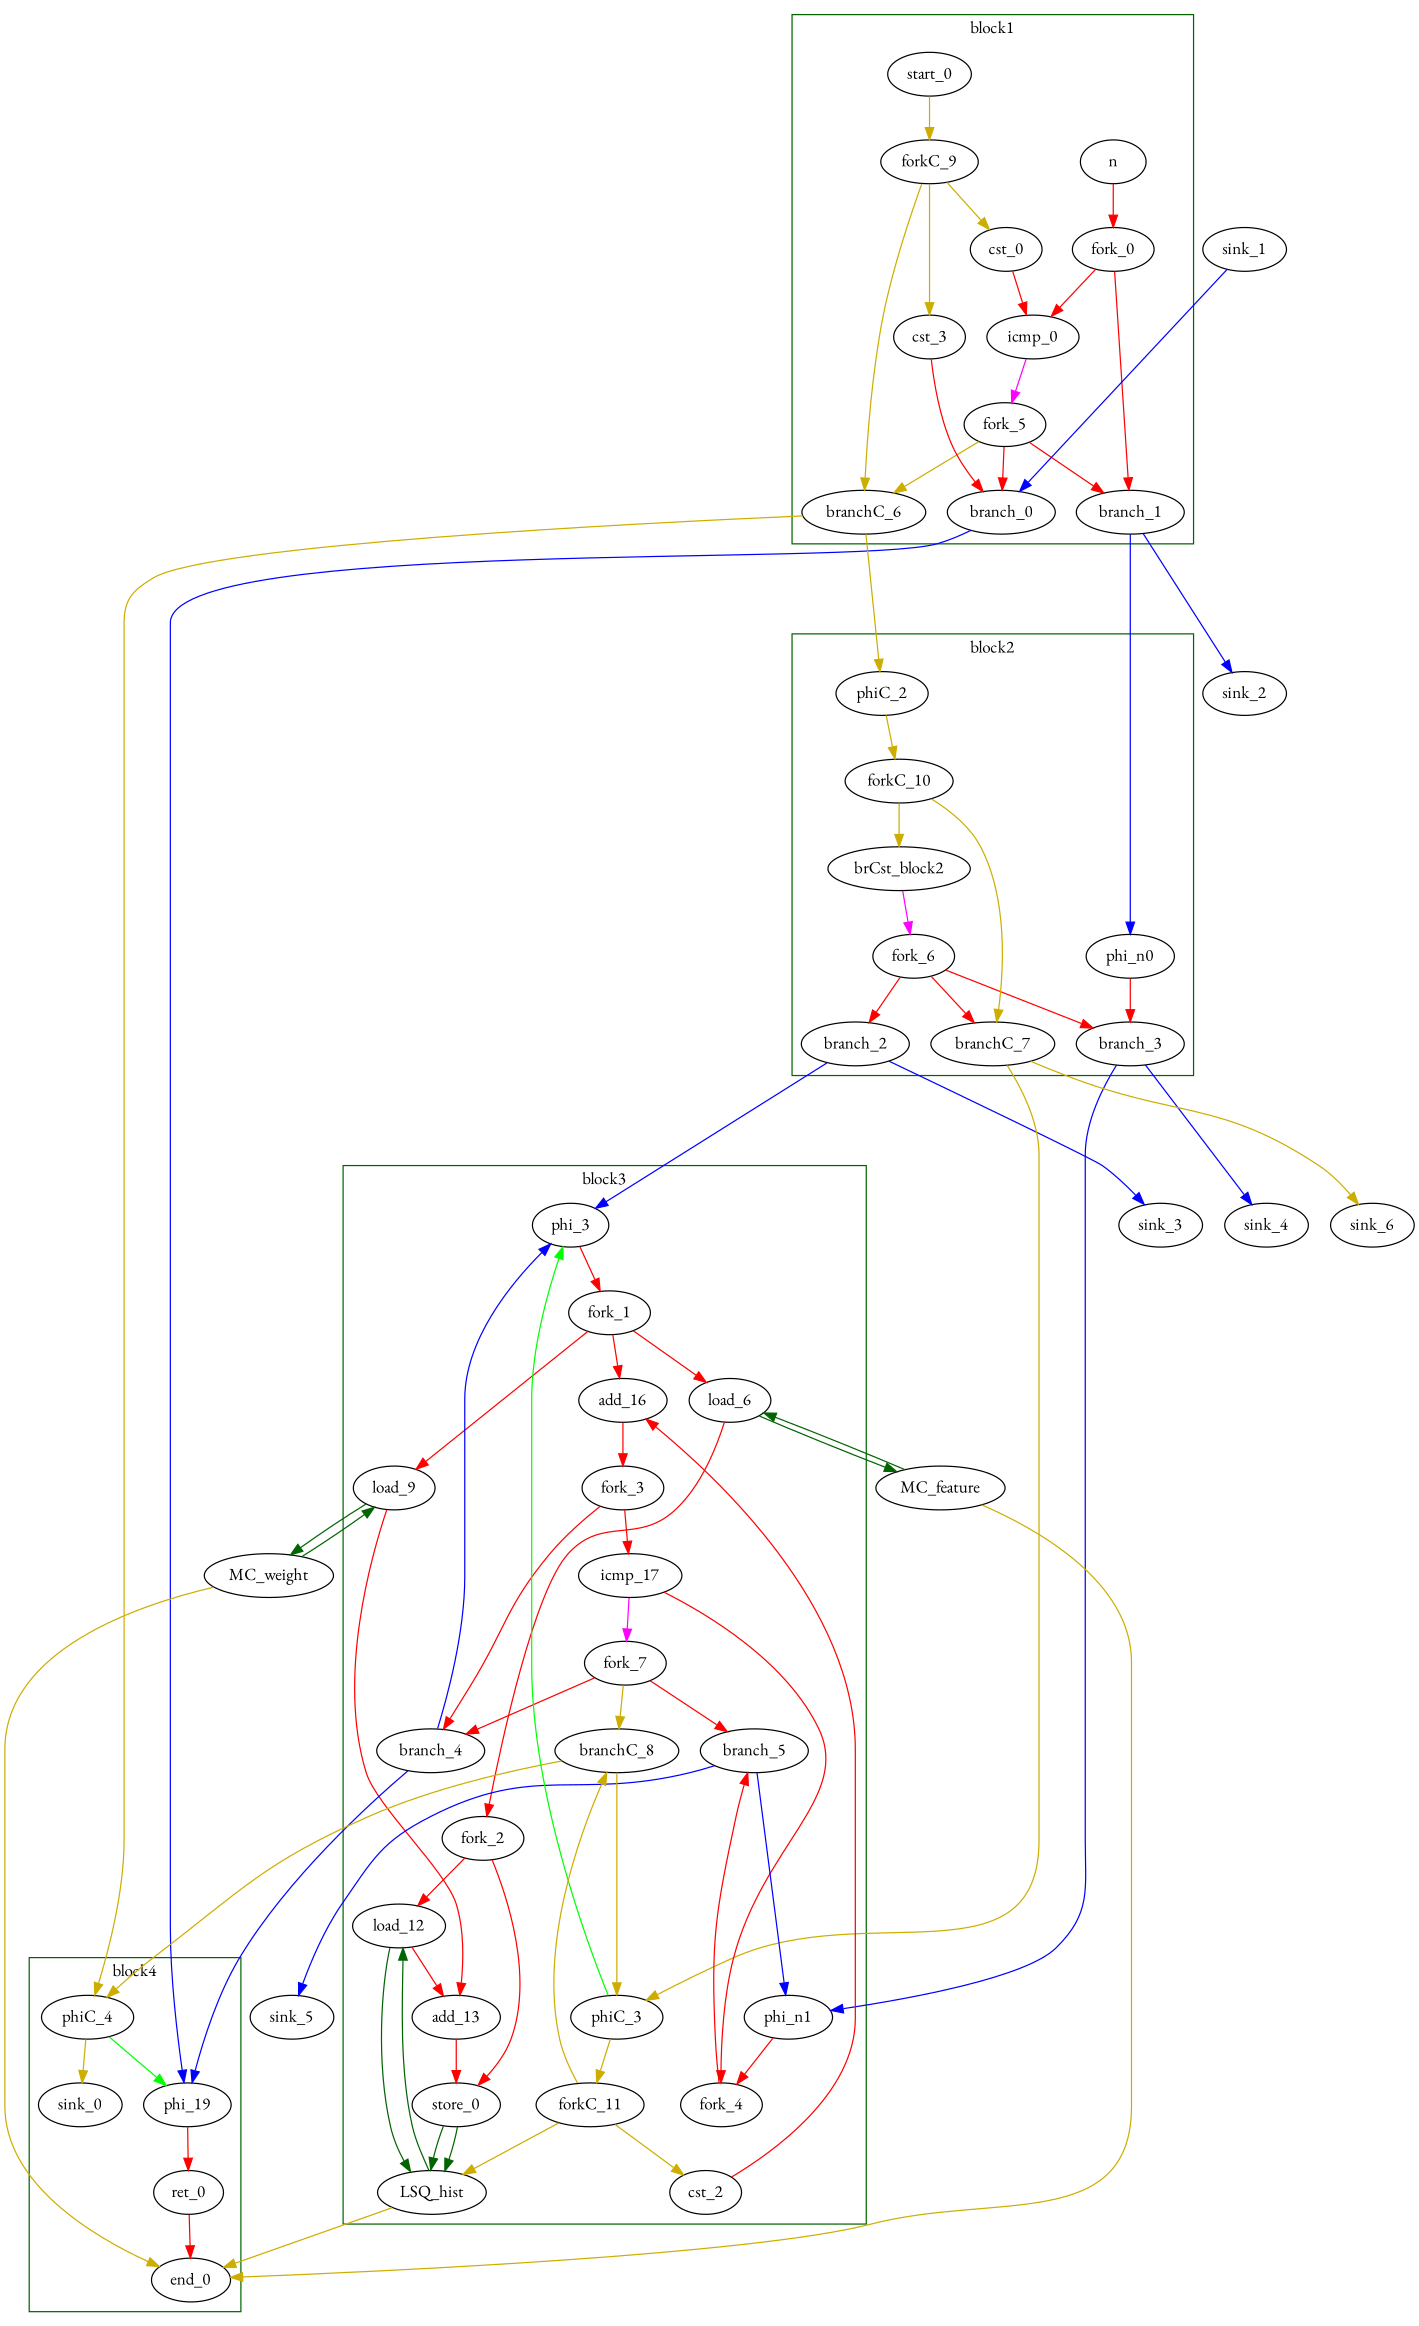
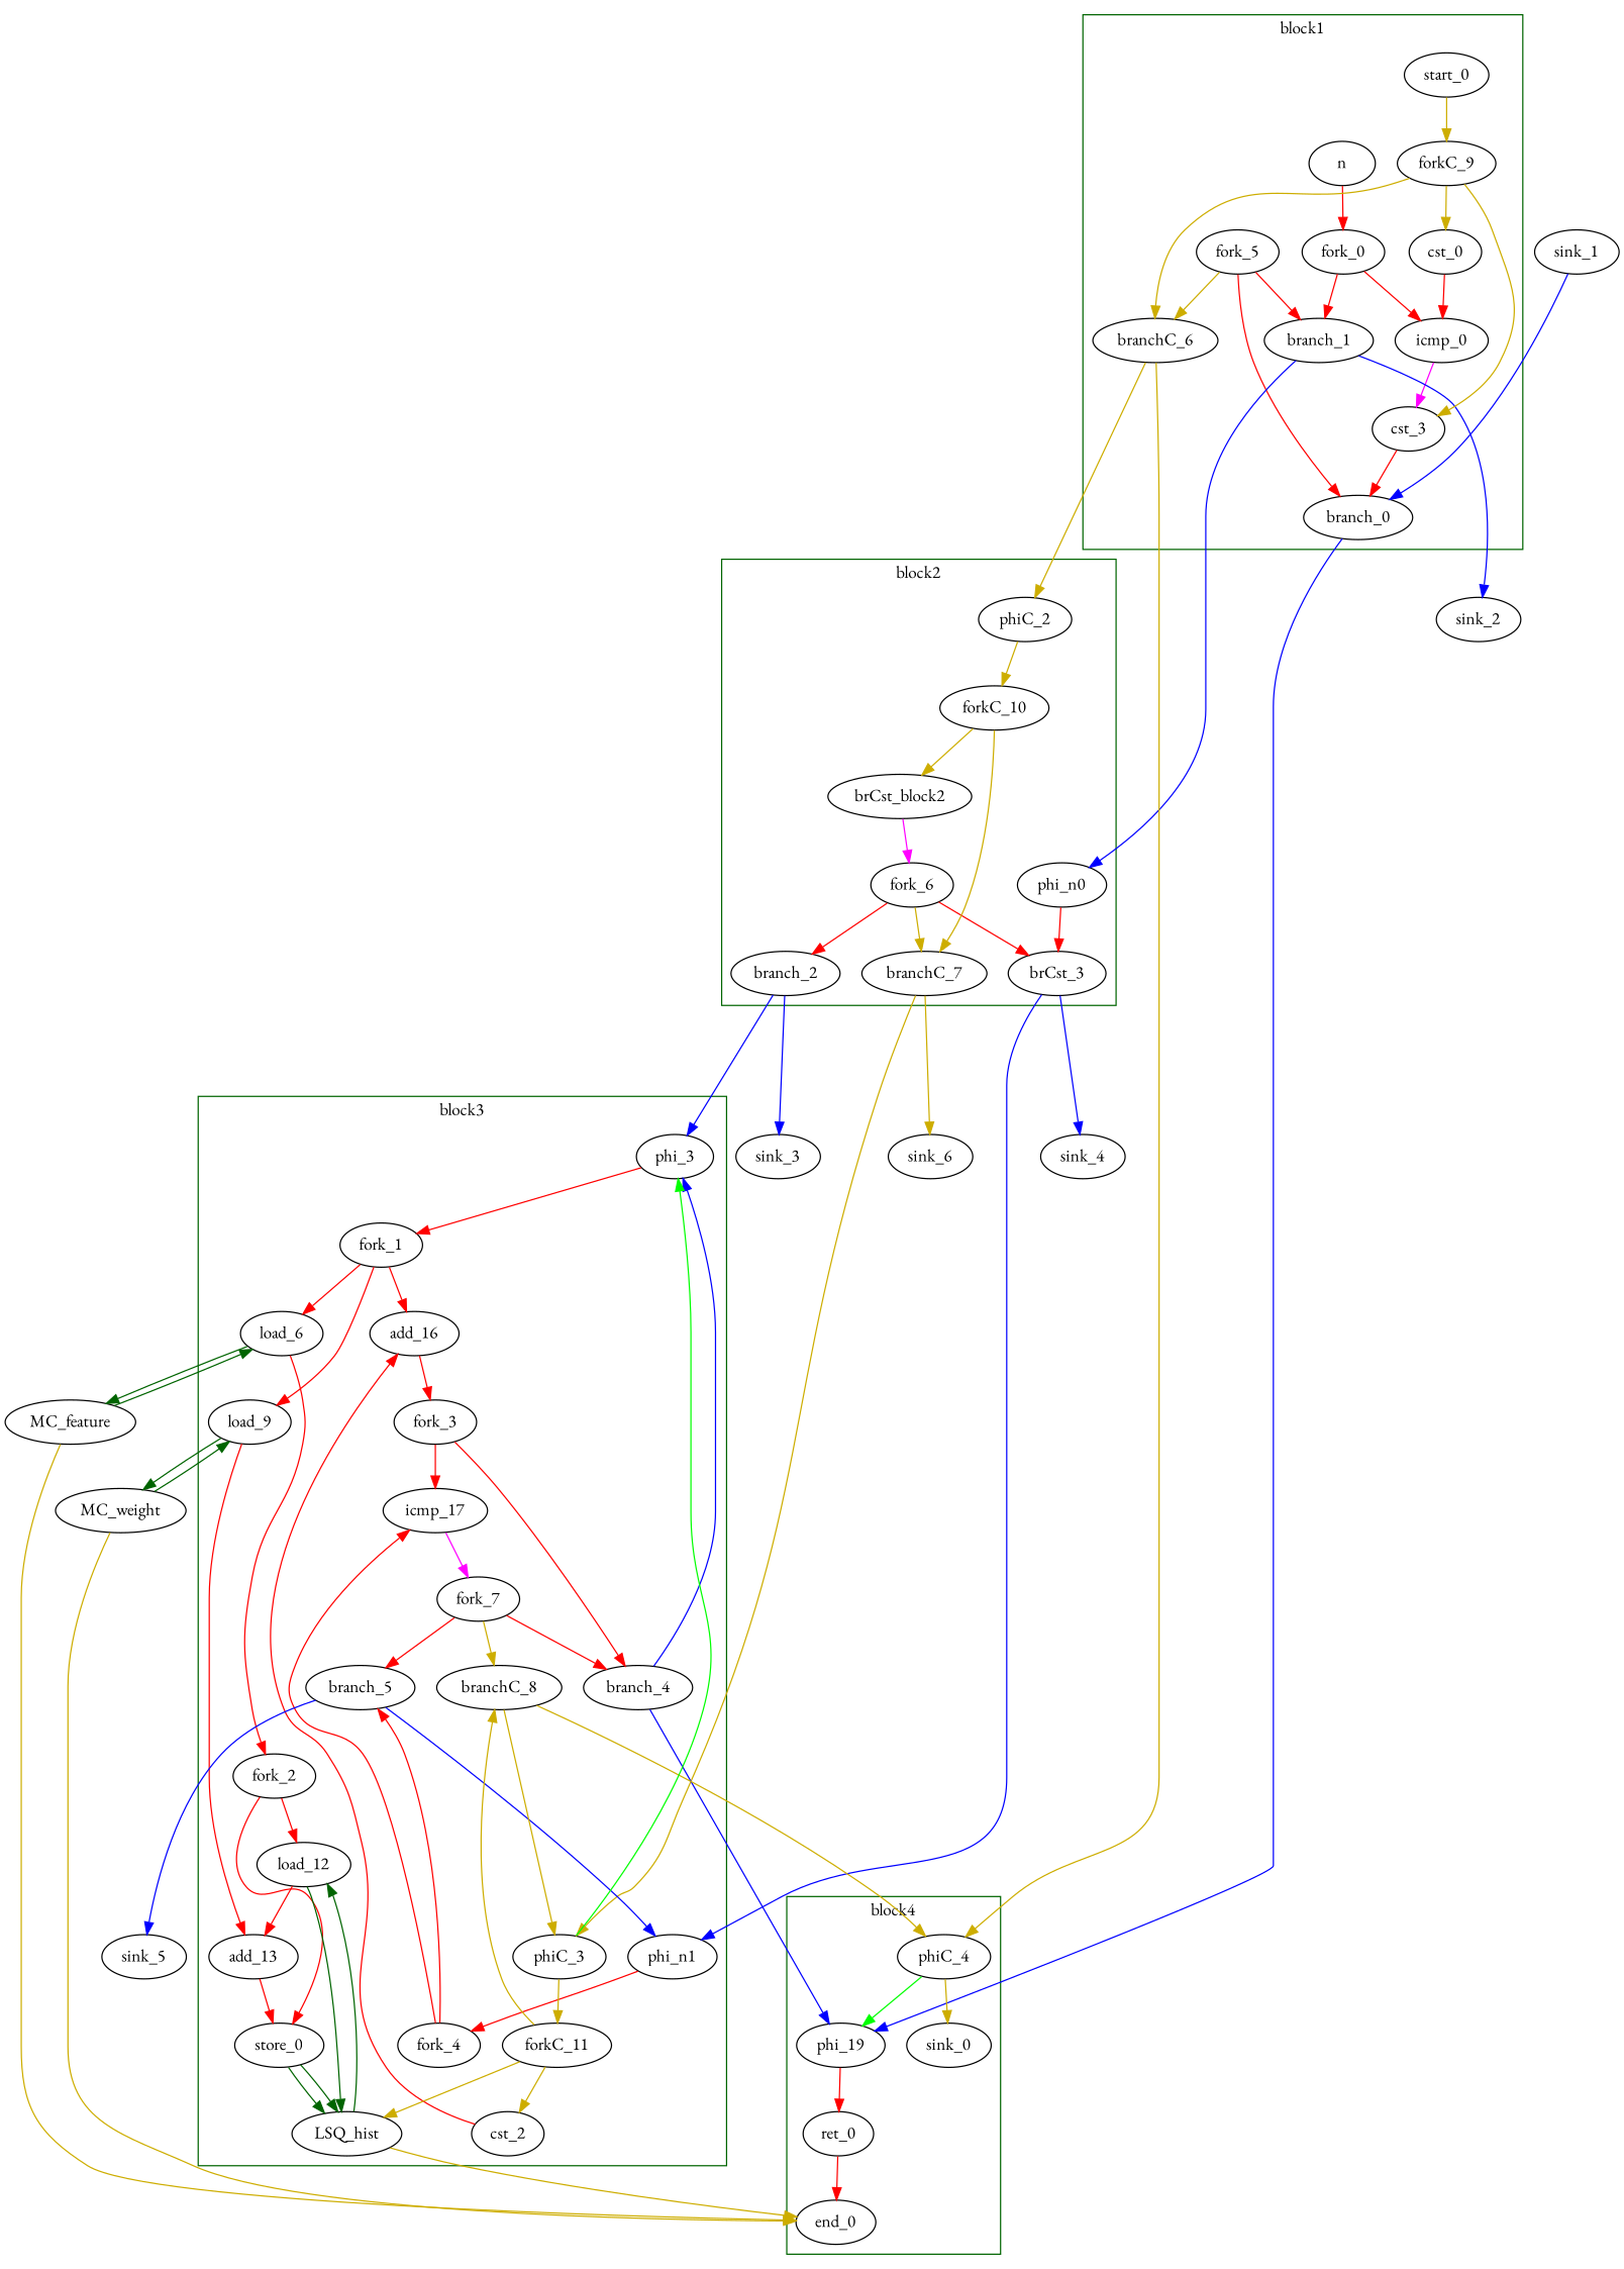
  digraph {
    fontname="EB Garamond"
    splines=spline
    node [bbID=3 fontname="EB Garamond" in="in1:32" out="out1:32" type=Fork]
    edge [color=red fontname="EB Garamond" from=out1 to=in1]
    n [bbID=1 type=Entry]
    fork_0 [bbID=1 out="out1:32 out2:32 "]
    cst_0 [bbID=1 type=Constant value="0x00000000"]
    icmp_0 [II=1 bbID=1 delay=1.530 in="in1:32 in2:32 " latency=0 op=icmp_sgt_op out="out1:1 " type=Operator]
    fork_5 [bbID=1 in="in1:1" out="out1:1 out2:1 out3:1 "]
    cst_3 [bbID=1 type=Constant value="0x00000000"]
    branch_0 [bbID=1 in="in1:32 in2?:1" out="out1+:32 out2-:32" type=Branch]
    branch_1 [bbID=1 in="in1:32 in2?:1" out="out1+:32 out2-:32" type=Branch]
    branchC_6 [bbID=1 in="in1:0 in2?:1" out="out1+:0 out2-:0" type=Branch]
    start_0 [bbID=1 control=true in="in1:0" out="out1:0" type=Entry]
    forkC_9 [bbID=1 in="in1:0" out="out1:0 out2:0 out3:0 "]
    brCst_block2 [bbID=2 in="in1:1" out="out1:1" type=Constant value="0x1"]
    fork_6 [bbID=2 in="in1:1" out="out1:1 out2:1 out3:1 "]
    branch_2 [bbID=2 in="in1:32 in2?:1" out="out1+:32 out2-:32" type=Branch]
    phi_n0 [bbID=2 delay=0.000 in="in1:32 " type=Merge]
-   branch_3 [bbID=2 in="in1:32 in2?:1" out="out1+:32 out2-:32" type=Branch]
+   branch_3 [bbID=2 in="in1:32 in2?:1" out="out1+:32 out2-:32" type=Branch label=brCst_3]
    branchC_7 [bbID=2 in="in1:0 in2?:1" out="out1+:0 out2-:0" type=Branch]
    phiC_2 [bbID=2 delay=0.166 in="in1:0 " out="out1:0" type=Merge]
    forkC_10 [bbID=2 in="in1:0" out="out1:0 out2:0 out3:0 "]
    phi_3 [delay=0.366 in="in1?:1 in2:32 in3:32 " type=Mux]
    fork_1 [out="out1:32 out2:32 out3:32 "]
    load_6 [II=1 delay=0.000 in="in1:32 in2:32" latency=2 op=mc_load_op out="out1:32 out2:32 " portId=0 type=Operator]
    fork_2 [out="out1:32 out2:32 "]
    load_9 [II=1 delay=0.000 in="in1:32 in2:32" latency=2 op=mc_load_op out="out1:32 out2:32 " portId=0 type=Operator]
    add_13 [II=1 delay=1.693 in="in1:32 in2:32 " latency=0 op=add_op out="out1:32 " type=Operator]
    load_12 [II=1 delay=0.000 in="in1:32 in2:32" latency=5 op=lsq_load_op out="out1:32 out2:32 " portId=0 type=Operator]
    store_0 [II=1 delay=0.000 in="in1:32 in2:32 " latency=0 op=lsq_store_op out="out1:32 out2:32" portId=0 type=Operator]
    cst_2 [type=Constant value="0x00000001"]
    add_16 [II=1 delay=1.693 in="in1:32 in2:32 " latency=0 op=add_op out="out1:32 " type=Operator]
    fork_3 [out="out1:32 out2:32 "]
    icmp_17 [II=1 delay=1.530 in="in1:32 in2:32 " latency=0 op=icmp_slt_op out="out1:1 " type=Operator]
    fork_7 [in="in1:1" out="out1:1 out2:1 out3:1 "]
    phi_n1 [delay=0.366 in="in1:32 in2:32 " type=Merge]
    fork_4 [out="out1:32 out2:32 "]
    branch_4 [in="in1:32 in2?:1" out="out1+:32 out2-:32" type=Branch]
    branch_5 [in="in1:32 in2?:1" out="out1+:32 out2-:32" type=Branch]
    branchC_8 [in="in1:0 in2?:1" out="out1+:0 out2-:0" type=Branch]
    LSQ_hist [bbID=0 bbcount=1 fifoDepth=16 in="in1:0*c0 in2:32*l0a in3:32*s0a in4:32*s0d " ldcount=1 loadOffsets="{{0;0;0;0;0;0;0;0;0;0;0;0;0;0;0;0}}" loadPorts="{{0;0;0;0;0;0;0;0;0;0;0;0;0;0;0;0}}" memory=hist numLoads="{1}" numStores="{1}" out="out1:32*l0d out2:0*e " stcount=1 storeOffsets="{{1;0;0;0;0;0;0;0;0;0;0;0;0;0;0;0}}" storePorts="{{0;0;0;0;0;0;0;0;0;0;0;0;0;0;0;0}}" type=LSQ]
    phiC_3 [delay=0.166 in="in1:0 in2:0 " out="out1:0 out2?:1" type=CntrlMerge]
    forkC_11 [in="in1:0" out="out1:0 out2:0 out3:0 "]
    phi_19 [bbID=4 delay=0.366 in="in1?:1 in2:32 in3:32 " type=Mux]
    ret_0 [II=1 bbID=4 delay=0.000 in="in1:32 " latency=0 op=ret_op out="out1:32 " type=Operator]
    end_0 [bbID=0 in="in1:0*e in2:0*e in3:0*e in4:32 " type=Exit]
    phiC_4 [bbID=4 delay=0.166 in="in1:0 in2:0 " out="out1:0 out2?:1" type=CntrlMerge]
    sink_0 [bbID=0 in="in1:0" type=Sink out=""]
    sink_2 [bbID=0 type=Sink out=""]
    sink_3 [bbID=0 type=Sink out=""]
    sink_4 [bbID=0 type=Sink out=""]
    sink_6 [bbID=0 in="in1:0" type=Sink out=""]
    MC_feature [bbID=0 bbcount=0 in="in1:32*l0a " ldcount=1 memory=feature out="out1:32*l0d out2:0*e " stcount=0 type=MC]
    MC_weight [bbID=0 bbcount=0 in="in1:32*l0a " ldcount=1 memory=weight out="out1:32*l0d out2:0*e " stcount=0 type=MC]
    sink_5 [bbID=0 type=Sink out=""]
    sink_1 [bbID=0 type=Sink out=""]
    subgraph cluster_1 {
      color=darkgreen
      label=block1
      n
      fork_0
      cst_0
      icmp_0
      fork_5
      cst_3
      branch_0
      branch_1
      branchC_6
      start_0
      forkC_9
    }
    subgraph cluster_2 {
      color=darkgreen
      label=block2
      brCst_block2
      fork_6
      branch_2
      phi_n0
      branch_3
      branchC_7
      phiC_2
      forkC_10
    }
    subgraph cluster_3 {
      color=darkgreen
      label=block3
      phi_3
      fork_1
      load_6
      fork_2
      load_9
      add_13
      load_12
      store_0
      cst_2
      add_16
      fork_3
      icmp_17
      fork_7
      phi_n1
      fork_4
      branch_4
      branch_5
      branchC_8
      LSQ_hist
      phiC_3
      forkC_11
    }
    subgraph cluster_4 {
      color=darkgreen
      label=block4
      phi_19
      ret_0
      end_0
      phiC_4
      sink_0
    }
    n -> fork_0
    fork_0 -> icmp_0
    fork_0 -> branch_1 [from=out2]
    cst_0 -> icmp_0 [to=in2]
-   icmp_0 -> fork_5 [color=magenta]
+   icmp_0 -> cst_3 [color=magenta]
    fork_5 -> branch_0 [from=out2 to=in2]
    fork_5 -> branch_1 [to=in2]
    fork_5 -> branchC_6 [color=gold3 from=out3 to=in2]
    cst_3 -> branch_0
    branch_0 -> phi_19 [color=blue from=out2 minlen=3 to=in2]
    branch_1 -> phi_n0 [color=blue minlen=3]
    branch_1 -> sink_2 [color=blue from=out2 minlen=3]
    branchC_6 -> phiC_2 [color=gold3 minlen=3]
    branchC_6 -> phiC_4 [color=gold3 from=out2 minlen=3]
    start_0 -> forkC_9 [color=gold3]
    forkC_9 -> cst_0 [color=gold3]
    forkC_9 -> cst_3 [color=gold3 from=out2]
    forkC_9 -> branchC_6 [color=gold3 from=out3]
    brCst_block2 -> fork_6 [color=magenta]
    fork_6 -> branch_2 [from=out2 to=in2]
    fork_6 -> branch_3 [to=in2]
-   fork_6 -> branchC_7 [from=out3 to=in2]
+   fork_6 -> branchC_7 [color=gold3 from=out3 to=in2]
    branch_2 -> phi_3 [color=blue minlen=3 to=in2]
    branch_2 -> sink_3 [color=blue from=out2 minlen=3]
    phi_n0 -> branch_3
    branch_3 -> phi_n1 [color=blue minlen=3]
    branch_3 -> sink_4 [color=blue from=out2 minlen=3]
    branchC_7 -> phiC_3 [color=gold3 minlen=3]
    branchC_7 -> sink_6 [color=gold3 from=out2 minlen=3]
    phiC_2 -> forkC_10 [color=gold3]
    forkC_10 -> brCst_block2 [color=gold3 from=out3]
    forkC_10 -> branchC_7 [color=gold3 from=out2]
    phi_3 -> fork_1
    fork_1 -> load_6 [from=out2 to=in2]
    fork_1 -> load_9 [from=out3 to=in2]
    fork_1 -> add_16
    load_6 -> fork_2
    load_6 -> MC_feature [color=darkgreen from=out2 mem_address=true]
    fork_2 -> load_12 [to=in2]
    fork_2 -> store_0 [from=out2 to=in2]
    load_9 -> add_13 [to=in2]
    load_9 -> MC_weight [color=darkgreen from=out2 mem_address=true]
    add_13 -> store_0
    load_12 -> add_13
    load_12 -> LSQ_hist [color=darkgreen from=out2 mem_address=true to=in2]
    store_0 -> LSQ_hist [color=darkgreen from=out2 mem_address=true to=in3]
    store_0 -> LSQ_hist [color=darkgreen mem_address=false to=in4]
    cst_2 -> add_16 [to=in2]
    add_16 -> fork_3
    fork_3 -> icmp_17
    fork_3 -> branch_4 [from=out2]
    icmp_17 -> fork_7 [color=magenta]
    fork_7 -> branch_4 [from=out2 to=in2]
    fork_7 -> branch_5 [to=in2]
    fork_7 -> branchC_8 [color=gold3 from=out3 to=in2]
    phi_n1 -> fork_4
-   icmp_17 -> fork_4 [to=in2]
+   fork_4 -> icmp_17 [to=in2]
    fork_4 -> branch_5 [from=out2]
    branch_4 -> phi_3 [color=blue minlen=3 to=in3]
    branch_4 -> phi_19 [color=blue from=out2 minlen=3 to=in3]
    branch_5 -> phi_n1 [color=blue minlen=3 to=in2]
    branch_5 -> sink_5 [color=blue from=out2 minlen=3]
    branchC_8 -> phiC_3 [color=gold3 minlen=3 to=in2]
    branchC_8 -> phiC_4 [color=gold3 from=out2 minlen=3 to=in2]
    LSQ_hist -> load_12 [color=darkgreen mem_address=false]
    LSQ_hist -> end_0 [color=gold3 from=out2]
    phiC_3 -> phi_3 [color=green from=out2]
    phiC_3 -> forkC_11 [color=gold3]
    forkC_11 -> cst_2 [color=gold3]
    forkC_11 -> branchC_8 [color=gold3 from=out3]
    forkC_11 -> LSQ_hist [color=gold3 from=out2]
    phi_19 -> ret_0
    ret_0 -> end_0 [to=in4]
    phiC_4 -> phi_19 [color=green from=out2]
    phiC_4 -> sink_0 [color=gold3]
    MC_feature -> load_6 [color=darkgreen mem_address=false]
    MC_feature -> end_0 [color=gold3 from=out2 to=in2]
    MC_weight -> load_9 [color=darkgreen mem_address=false]
    MC_weight -> end_0 [color=gold3 from=out2 to=in3]
    sink_1 -> branch_0 [color=blue minlen=3]
  }
